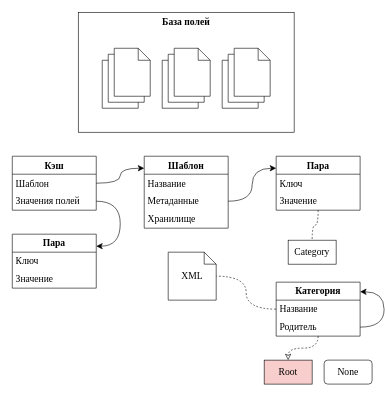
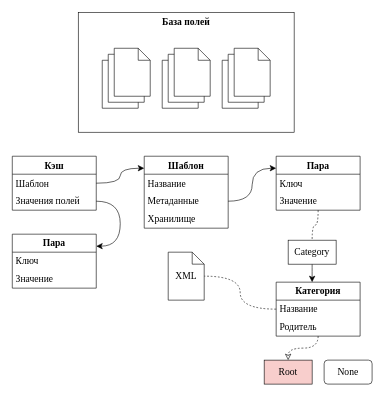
  <mxCell id="0" />
  <mxCell id="1" parent="0" />
  <mxCell id="2" value="База полей" style="whiteSpace=wrap;html=1;align=center;fontSize=16;verticalAlign=top;fontStyle=1;fontFamily=PT Sans;fontSource=https%3A%2F%2Ffonts.googleapis.com%2Fcss%3Ffamily%3DPT%2BSans;" vertex="1" parent="1"><mxGeometry x="130" y="20" width="360" height="200" as="geometry" /></mxCell>
  <mxCell id="3" value="" style="group;fontFamily=PT Sans;fontSource=https%3A%2F%2Ffonts.googleapis.com%2Fcss%3Ffamily%3DPT%2BSans;" vertex="1" connectable="0" parent="1"><mxGeometry x="170" y="80" width="80" height="100" as="geometry" /></mxCell>
  <mxCell id="4" value="" style="shape=note;size=20;whiteSpace=wrap;html=1;fontSize=16;fontFamily=PT Sans;fontSource=https%3A%2F%2Ffonts.googleapis.com%2Fcss%3Ffamily%3DPT%2BSans;" vertex="1" parent="3"><mxGeometry y="20" width="60" height="80" as="geometry" /></mxCell>
  <mxCell id="5" value="" style="shape=note;size=20;whiteSpace=wrap;html=1;fontSize=16;fontFamily=PT Sans;fontSource=https%3A%2F%2Ffonts.googleapis.com%2Fcss%3Ffamily%3DPT%2BSans;" vertex="1" parent="3"><mxGeometry x="10" y="10" width="60" height="80" as="geometry" /></mxCell>
  <mxCell id="6" value="" style="shape=note;size=20;whiteSpace=wrap;html=1;fontSize=16;fontFamily=PT Sans;fontSource=https%3A%2F%2Ffonts.googleapis.com%2Fcss%3Ffamily%3DPT%2BSans;" vertex="1" parent="3"><mxGeometry x="20" width="60" height="80" as="geometry" /></mxCell>
  <mxCell id="7" value="" style="group;fontFamily=PT Sans;fontSource=https%3A%2F%2Ffonts.googleapis.com%2Fcss%3Ffamily%3DPT%2BSans;" vertex="1" connectable="0" parent="1"><mxGeometry x="270" y="80" width="80" height="100" as="geometry" /></mxCell>
  <mxCell id="8" value="" style="shape=note;size=20;whiteSpace=wrap;html=1;fontSize=16;fontFamily=PT Sans;fontSource=https%3A%2F%2Ffonts.googleapis.com%2Fcss%3Ffamily%3DPT%2BSans;" vertex="1" parent="7"><mxGeometry y="20" width="60" height="80" as="geometry" /></mxCell>
  <mxCell id="9" value="" style="shape=note;size=20;whiteSpace=wrap;html=1;fontSize=16;fontFamily=PT Sans;fontSource=https%3A%2F%2Ffonts.googleapis.com%2Fcss%3Ffamily%3DPT%2BSans;" vertex="1" parent="7"><mxGeometry x="10" y="10" width="60" height="80" as="geometry" /></mxCell>
  <mxCell id="10" value="" style="shape=note;size=20;whiteSpace=wrap;html=1;fontSize=16;fontFamily=PT Sans;fontSource=https%3A%2F%2Ffonts.googleapis.com%2Fcss%3Ffamily%3DPT%2BSans;" vertex="1" parent="7"><mxGeometry x="20" width="60" height="80" as="geometry" /></mxCell>
  <mxCell id="11" value="" style="group;fontFamily=PT Sans;fontSource=https%3A%2F%2Ffonts.googleapis.com%2Fcss%3Ffamily%3DPT%2BSans;" vertex="1" connectable="0" parent="1"><mxGeometry x="370" y="80" width="80" height="100" as="geometry" /></mxCell>
  <mxCell id="12" value="" style="shape=note;size=20;whiteSpace=wrap;html=1;fontSize=16;fontFamily=PT Sans;fontSource=https%3A%2F%2Ffonts.googleapis.com%2Fcss%3Ffamily%3DPT%2BSans;" vertex="1" parent="11"><mxGeometry y="20" width="60" height="80" as="geometry" /></mxCell>
  <mxCell id="13" value="" style="shape=note;size=20;whiteSpace=wrap;html=1;fontSize=16;fontFamily=PT Sans;fontSource=https%3A%2F%2Ffonts.googleapis.com%2Fcss%3Ffamily%3DPT%2BSans;" vertex="1" parent="11"><mxGeometry x="10" y="10" width="60" height="80" as="geometry" /></mxCell>
  <mxCell id="14" value="" style="shape=note;size=20;whiteSpace=wrap;html=1;fontSize=16;fontFamily=PT Sans;fontSource=https%3A%2F%2Ffonts.googleapis.com%2Fcss%3Ffamily%3DPT%2BSans;" vertex="1" parent="11"><mxGeometry x="20" width="60" height="80" as="geometry" /></mxCell>
  <mxCell id="15" style="edgeStyle=orthogonalEdgeStyle;curved=1;rounded=0;orthogonalLoop=1;jettySize=auto;html=1;fontSize=12;startSize=8;endSize=8;endArrow=classic;endFill=0;dashed=1;" edge="1" parent="1" source="17" target="30"><mxGeometry relative="1" as="geometry" /></mxCell>
  <mxCell id="16" style="edgeStyle=orthogonalEdgeStyle;curved=1;rounded=0;orthogonalLoop=1;jettySize=auto;html=1;fontSize=12;startSize=8;endSize=8;endArrow=none;endFill=0;dashed=1;" edge="1" parent="1" source="17" target="42"><mxGeometry relative="1" as="geometry" /></mxCell>
  <mxCell id="17" value="Категория" style="swimlane;fontStyle=1;childLayout=stackLayout;horizontal=1;startSize=30;horizontalStack=0;resizeParent=1;resizeParentMax=0;resizeLast=0;collapsible=1;marginBottom=0;whiteSpace=wrap;html=1;fontSize=16;fontFamily=PT Sans;fontSource=https%3A%2F%2Ffonts.googleapis.com%2Fcss%3Ffamily%3DPT%2BSans;" vertex="1" parent="1"><mxGeometry x="460" y="470" width="140" height="90" as="geometry" /></mxCell>
  <mxCell id="18" value="Название" style="text;strokeColor=none;fillColor=none;align=left;verticalAlign=middle;spacingLeft=4;spacingRight=4;overflow=hidden;points=[[0,0.5],[1,0.5]];portConstraint=eastwest;rotatable=0;whiteSpace=wrap;html=1;fontSize=16;fontFamily=PT Sans;fontSource=https%3A%2F%2Ffonts.googleapis.com%2Fcss%3Ffamily%3DPT%2BSans;" vertex="1" parent="17"><mxGeometry y="30" width="140" height="30" as="geometry" /></mxCell>
- <mxCell id="19" style="edgeStyle=orthogonalEdgeStyle;curved=1;rounded=0;orthogonalLoop=1;jettySize=auto;html=1;exitX=1;exitY=0.5;exitDx=0;exitDy=0;fontSize=12;startSize=8;endSize=8;" edge="1" parent="17" source="20" target="17"><mxGeometry relative="1" as="geometry"><Array as="points"><mxPoint x="180" y="75" /><mxPoint x="180" y="16" /></Array></mxGeometry></mxCell>
  <mxCell id="20" value="Родитель" style="text;strokeColor=none;fillColor=none;align=left;verticalAlign=middle;spacingLeft=4;spacingRight=4;overflow=hidden;points=[[0,0.5],[1,0.5]];portConstraint=eastwest;rotatable=0;whiteSpace=wrap;html=1;fontSize=16;fontFamily=PT Sans;fontSource=https%3A%2F%2Ffonts.googleapis.com%2Fcss%3Ffamily%3DPT%2BSans;" vertex="1" parent="17"><mxGeometry y="60" width="140" height="30" as="geometry" /></mxCell>
  <mxCell id="21" value="Шаблон" style="swimlane;fontStyle=1;childLayout=stackLayout;horizontal=1;startSize=30;horizontalStack=0;resizeParent=1;resizeParentMax=0;resizeLast=0;collapsible=1;marginBottom=0;whiteSpace=wrap;html=1;fontSize=16;fontFamily=PT Sans;fontSource=https%3A%2F%2Ffonts.googleapis.com%2Fcss%3Ffamily%3DPT%2BSans;" vertex="1" parent="1"><mxGeometry x="240" y="260" width="140" height="120" as="geometry" /></mxCell>
  <mxCell id="22" value="Название" style="text;strokeColor=none;fillColor=none;align=left;verticalAlign=middle;spacingLeft=4;spacingRight=4;overflow=hidden;points=[[0,0.5],[1,0.5]];portConstraint=eastwest;rotatable=0;whiteSpace=wrap;html=1;fontSize=16;fontFamily=PT Sans;fontSource=https%3A%2F%2Ffonts.googleapis.com%2Fcss%3Ffamily%3DPT%2BSans;" vertex="1" parent="21"><mxGeometry y="30" width="140" height="30" as="geometry" /></mxCell>
  <mxCell id="23" value="Метаданные" style="text;strokeColor=none;fillColor=none;align=left;verticalAlign=middle;spacingLeft=4;spacingRight=4;overflow=hidden;points=[[0,0.5],[1,0.5]];portConstraint=eastwest;rotatable=0;whiteSpace=wrap;html=1;fontSize=16;fontFamily=PT Sans;fontSource=https%3A%2F%2Ffonts.googleapis.com%2Fcss%3Ffamily%3DPT%2BSans;" vertex="1" parent="21"><mxGeometry y="60" width="140" height="30" as="geometry" /></mxCell>
  <mxCell id="24" value="Хранилище" style="text;strokeColor=none;fillColor=none;align=left;verticalAlign=middle;spacingLeft=4;spacingRight=4;overflow=hidden;points=[[0,0.5],[1,0.5]];portConstraint=eastwest;rotatable=0;whiteSpace=wrap;html=1;fontSize=16;fontFamily=PT Sans;fontSource=https%3A%2F%2Ffonts.googleapis.com%2Fcss%3Ffamily%3DPT%2BSans;" vertex="1" parent="21"><mxGeometry y="90" width="140" height="30" as="geometry" /></mxCell>
  <mxCell id="25" style="edgeStyle=orthogonalEdgeStyle;curved=1;rounded=0;orthogonalLoop=1;jettySize=auto;html=1;fontSize=12;startSize=8;endSize=8;dashed=1;endArrow=none;endFill=0;" edge="1" parent="1" source="26" target="38"><mxGeometry relative="1" as="geometry" /></mxCell>
  <mxCell id="26" value="Пара" style="swimlane;fontStyle=1;childLayout=stackLayout;horizontal=1;startSize=30;horizontalStack=0;resizeParent=1;resizeParentMax=0;resizeLast=0;collapsible=1;marginBottom=0;whiteSpace=wrap;html=1;fontSize=16;fontFamily=PT Sans;fontSource=https%3A%2F%2Ffonts.googleapis.com%2Fcss%3Ffamily%3DPT%2BSans;" vertex="1" parent="1"><mxGeometry x="460" y="260" width="140" height="90" as="geometry" /></mxCell>
  <mxCell id="27" value="Ключ" style="text;strokeColor=none;fillColor=none;align=left;verticalAlign=middle;spacingLeft=4;spacingRight=4;overflow=hidden;points=[[0,0.5],[1,0.5]];portConstraint=eastwest;rotatable=0;whiteSpace=wrap;html=1;fontSize=16;fontFamily=PT Sans;fontSource=https%3A%2F%2Ffonts.googleapis.com%2Fcss%3Ffamily%3DPT%2BSans;" vertex="1" parent="26"><mxGeometry y="30" width="140" height="30" as="geometry" /></mxCell>
  <mxCell id="28" value="Значение" style="text;strokeColor=none;fillColor=none;align=left;verticalAlign=middle;spacingLeft=4;spacingRight=4;overflow=hidden;points=[[0,0.5],[1,0.5]];portConstraint=eastwest;rotatable=0;whiteSpace=wrap;html=1;fontSize=16;fontFamily=PT Sans;fontSource=https%3A%2F%2Ffonts.googleapis.com%2Fcss%3Ffamily%3DPT%2BSans;" vertex="1" parent="26"><mxGeometry y="60" width="140" height="30" as="geometry" /></mxCell>
  <mxCell id="29" style="edgeStyle=orthogonalEdgeStyle;curved=1;rounded=0;orthogonalLoop=1;jettySize=auto;html=1;exitX=1;exitY=0.5;exitDx=0;exitDy=0;fontSize=12;startSize=8;endSize=8;" edge="1" parent="1" source="23" target="26"><mxGeometry relative="1" as="geometry"><Array as="points"><mxPoint x="420" y="335" /><mxPoint x="420" y="280" /></Array></mxGeometry></mxCell>
  <mxCell id="30" value="Root" style="whiteSpace=wrap;html=1;align=center;fontSize=16;fontFamily=PT Sans;fontSource=https%3A%2F%2Ffonts.googleapis.com%2Fcss%3Ffamily%3DPT%2BSans;fontStyle=0;fillColor=#f8cecc;" vertex="1" parent="1"><mxGeometry x="440" y="600" width="80" height="40" as="geometry" /></mxCell>
  <mxCell id="31" value="None" style="whiteSpace=wrap;html=1;align=center;fontSize=16;fontFamily=PT Sans;fontSource=https%3A%2F%2Ffonts.googleapis.com%2Fcss%3Ffamily%3DPT%2BSans;fontStyle=0;rounded=1;" vertex="1" parent="1"><mxGeometry x="540" y="600" width="80" height="40" as="geometry" /></mxCell>
  <mxCell id="32" value="Кэш" style="swimlane;fontStyle=1;childLayout=stackLayout;horizontal=1;startSize=30;horizontalStack=0;resizeParent=1;resizeParentMax=0;resizeLast=0;collapsible=1;marginBottom=0;whiteSpace=wrap;html=1;fontSize=16;fontFamily=PT Sans;fontSource=https%3A%2F%2Ffonts.googleapis.com%2Fcss%3Ffamily%3DPT%2BSans;" vertex="1" parent="1"><mxGeometry x="20" y="260" width="140" height="90" as="geometry" /></mxCell>
  <mxCell id="33" value="Шаблон" style="text;strokeColor=none;fillColor=none;align=left;verticalAlign=middle;spacingLeft=4;spacingRight=4;overflow=hidden;points=[[0,0.5],[1,0.5]];portConstraint=eastwest;rotatable=0;whiteSpace=wrap;html=1;fontSize=16;fontFamily=PT Sans;fontSource=https%3A%2F%2Ffonts.googleapis.com%2Fcss%3Ffamily%3DPT%2BSans;" vertex="1" parent="32"><mxGeometry y="30" width="140" height="30" as="geometry" /></mxCell>
  <mxCell id="34" value="Значения полей" style="text;strokeColor=none;fillColor=none;align=left;verticalAlign=middle;spacingLeft=4;spacingRight=4;overflow=hidden;points=[[0,0.5],[1,0.5]];portConstraint=eastwest;rotatable=0;whiteSpace=wrap;html=1;fontSize=16;fontFamily=PT Sans;fontSource=https%3A%2F%2Ffonts.googleapis.com%2Fcss%3Ffamily%3DPT%2BSans;" vertex="1" parent="32"><mxGeometry y="60" width="140" height="30" as="geometry" /></mxCell>
  <mxCell id="35" style="edgeStyle=orthogonalEdgeStyle;curved=1;rounded=0;orthogonalLoop=1;jettySize=auto;html=1;exitX=1;exitY=0.5;exitDx=0;exitDy=0;fontSize=12;startSize=8;endSize=8;" edge="1" parent="1" source="34" target="39"><mxGeometry relative="1" as="geometry"><Array as="points"><mxPoint x="200" y="335" /><mxPoint x="200" y="410" /></Array></mxGeometry></mxCell>
  <mxCell id="36" style="edgeStyle=orthogonalEdgeStyle;curved=1;rounded=0;orthogonalLoop=1;jettySize=auto;html=1;exitX=1;exitY=0.5;exitDx=0;exitDy=0;fontSize=12;startSize=8;endSize=8;" edge="1" parent="1" source="33" target="21"><mxGeometry relative="1" as="geometry"><Array as="points"><mxPoint x="200" y="305" /><mxPoint x="200" y="280" /></Array></mxGeometry></mxCell>
+ <mxCell id="37" style="edgeStyle=orthogonalEdgeStyle;curved=1;rounded=0;orthogonalLoop=1;jettySize=auto;html=1;fontSize=12;startSize=8;endSize=8;exitX=0.5;exitY=1;exitDx=0;exitDy=0;" edge="1" parent="1" source="38" target="17"><mxGeometry relative="1" as="geometry"><Array as="points"><mxPoint x="530" y="500" /><mxPoint x="530" y="500" /></Array></mxGeometry></mxCell>
  <mxCell id="38" value="Category" style="whiteSpace=wrap;html=1;align=center;fontSize=16;fontFamily=PT Sans;fontSource=https%3A%2F%2Ffonts.googleapis.com%2Fcss%3Ffamily%3DPT%2BSans;fontStyle=0" vertex="1" parent="1"><mxGeometry x="480" y="400" width="80" height="40" as="geometry" /></mxCell>
  <mxCell id="39" value="Пара" style="swimlane;fontStyle=1;childLayout=stackLayout;horizontal=1;startSize=30;horizontalStack=0;resizeParent=1;resizeParentMax=0;resizeLast=0;collapsible=1;marginBottom=0;whiteSpace=wrap;html=1;fontSize=16;fontFamily=PT Sans;fontSource=https%3A%2F%2Ffonts.googleapis.com%2Fcss%3Ffamily%3DPT%2BSans;" vertex="1" parent="1"><mxGeometry x="20" y="390" width="140" height="90" as="geometry" /></mxCell>
  <mxCell id="40" value="Ключ" style="text;strokeColor=none;fillColor=none;align=left;verticalAlign=middle;spacingLeft=4;spacingRight=4;overflow=hidden;points=[[0,0.5],[1,0.5]];portConstraint=eastwest;rotatable=0;whiteSpace=wrap;html=1;fontSize=16;fontFamily=PT Sans;fontSource=https%3A%2F%2Ffonts.googleapis.com%2Fcss%3Ffamily%3DPT%2BSans;" vertex="1" parent="39"><mxGeometry y="30" width="140" height="30" as="geometry" /></mxCell>
  <mxCell id="41" value="Значение" style="text;strokeColor=none;fillColor=none;align=left;verticalAlign=middle;spacingLeft=4;spacingRight=4;overflow=hidden;points=[[0,0.5],[1,0.5]];portConstraint=eastwest;rotatable=0;whiteSpace=wrap;html=1;fontSize=16;fontFamily=PT Sans;fontSource=https%3A%2F%2Ffonts.googleapis.com%2Fcss%3Ffamily%3DPT%2BSans;" vertex="1" parent="39"><mxGeometry y="60" width="140" height="30" as="geometry" /></mxCell>
- <mxCell id="42" value="XML" style="shape=note;size=20;whiteSpace=wrap;html=1;fontSize=16;fontFamily=PT Sans;fontSource=https%3A%2F%2Ffonts.googleapis.com%2Fcss%3Ffamily%3DPT%2BSans;" vertex="1" parent="1"><mxGeometry x="280" y="420" width="80" height="80" as="geometry" /></mxCell>
+ <mxCell id="42" value="XML" style="shape=note;size=20;whiteSpace=wrap;html=1;fontSize=16;fontFamily=PT Sans;fontSource=https%3A%2F%2Ffonts.googleapis.com%2Fcss%3Ffamily%3DPT%2BSans;" vertex="1" parent="1"><mxGeometry x="280" y="420" width="60" height="80" as="geometry" /></mxCell>
